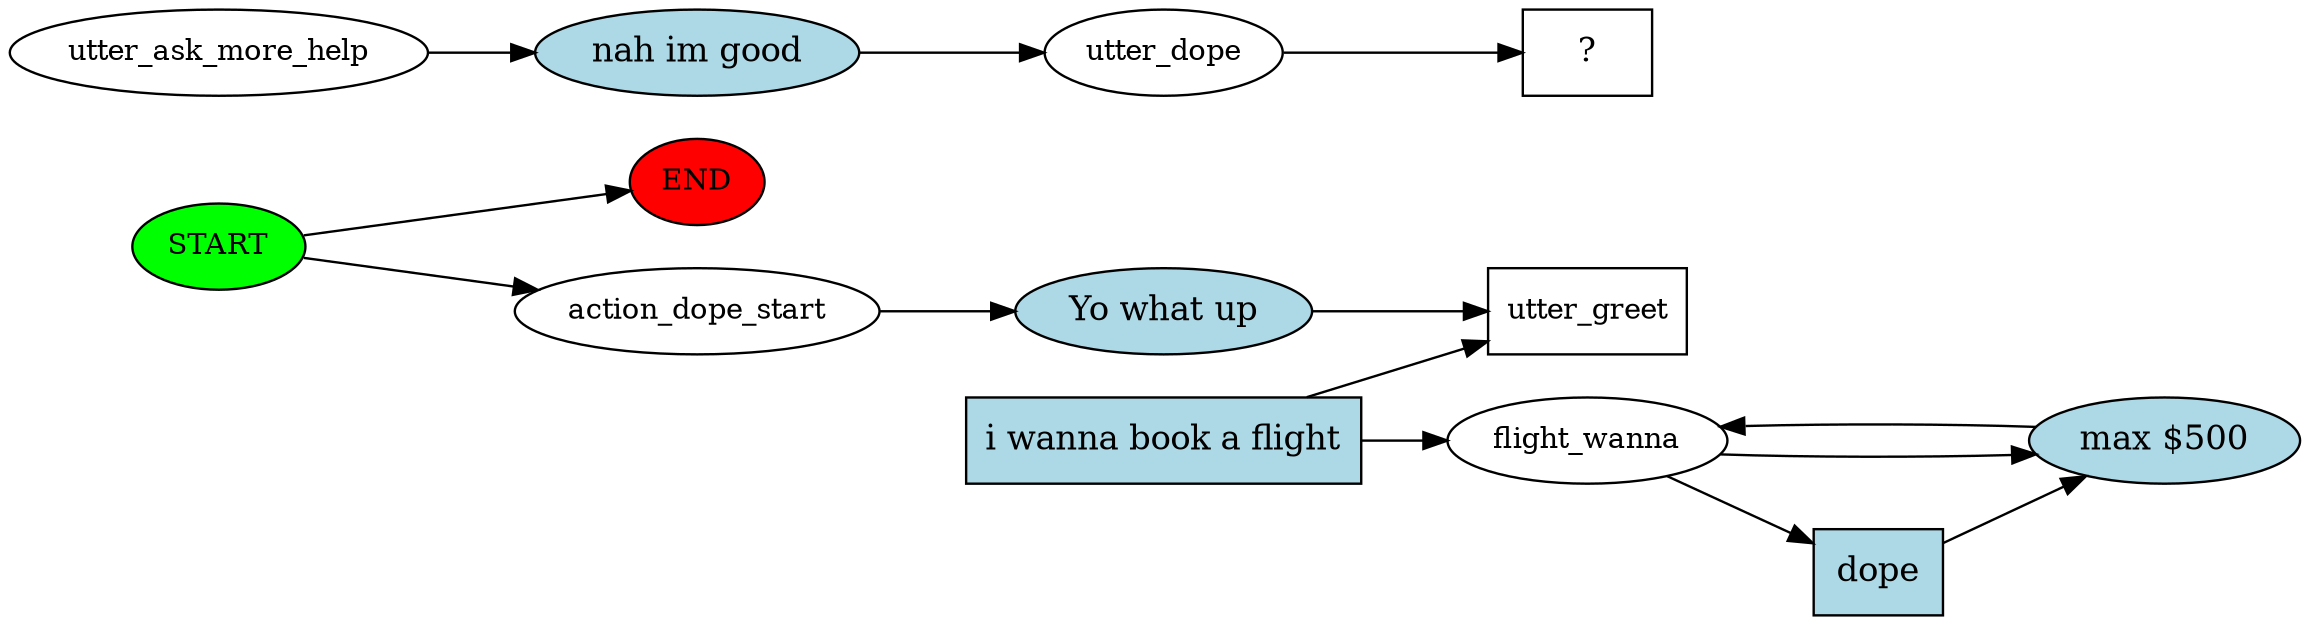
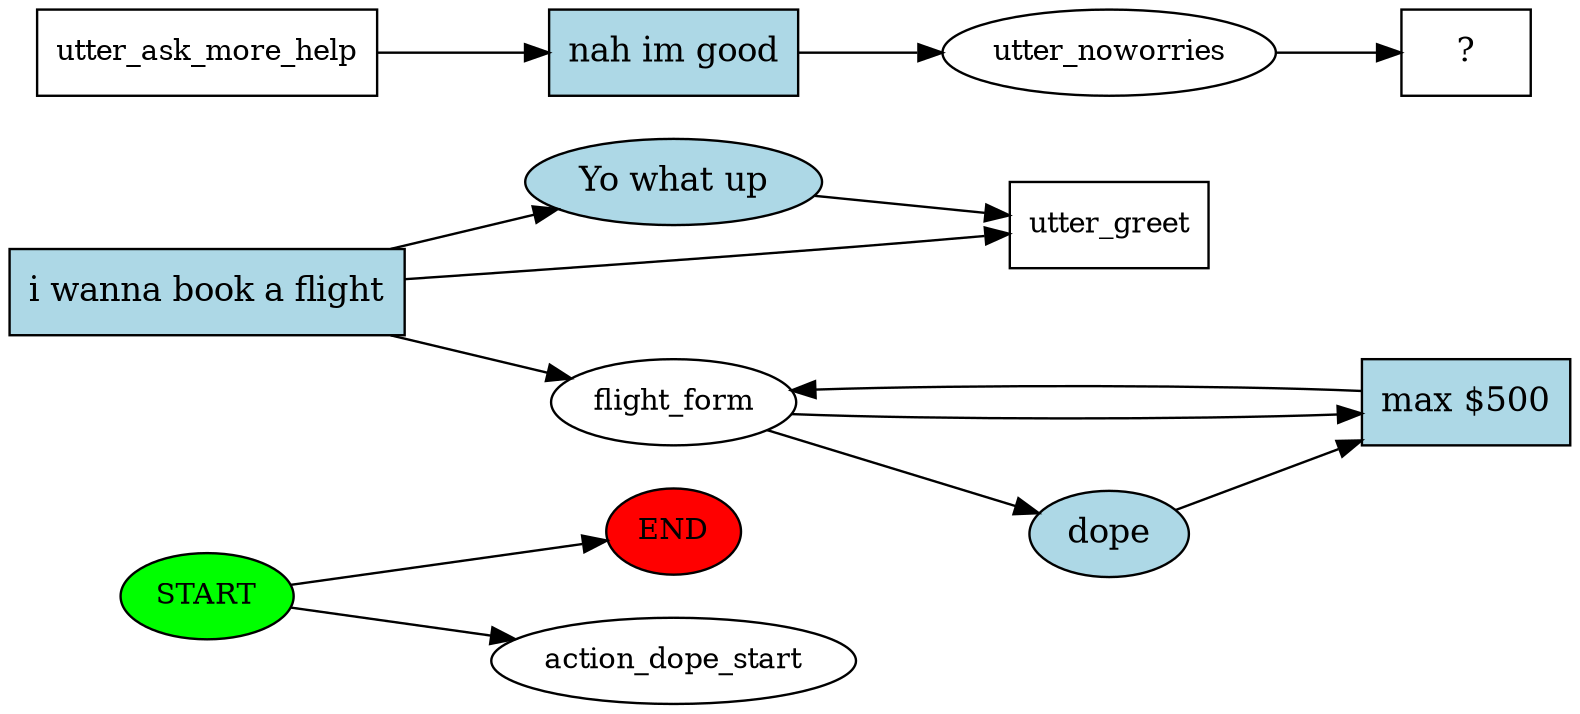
  digraph {
    rankdir=LR
    node [fontsize=12 style=filled]
    n1 [fillcolor=green label=START]
    n2 [fillcolor=red label=END]
    n3 [label=action_dope_start style=""]
    n4 [fillcolor=lightblue label="Yo what up" shape=ellipse fontsize=""]
    n5 [label=utter_greet shape=box style=""]
    n6 [fillcolor=lightblue label="i wanna book a flight" shape=rect fontsize=""]
-   n7 [label=flight_wanna style=""]
-   n8 [fillcolor=lightblue label="max $500" shape=ellipse fontsize=""]
-   n9 [fillcolor=lightblue label=dope shape=rect fontsize=""]
-   n10 [label=utter_ask_more_help style=""]
-   n11 [fillcolor=lightblue label="nah im good" shape=ellipse fontsize=""]
-   n12 [label=utter_dope style=""]
+   n7 [label=flight_form style=""]
+   n8 [fillcolor=lightblue label="max $500" shape=rect fontsize=""]
+   n9 [fillcolor=lightblue label=dope shape=ellipse fontsize=""]
+   n10 [label=utter_ask_more_help shape=box style=""]
+   n11 [fillcolor=lightblue label="nah im good" shape=rect fontsize=""]
+   n12 [label=utter_noworries style=""]
    n13 [label="  ?  " shape=rect fontsize="" style=""]
    n1 -> n2
    n1 -> n3
-   n3 -> n4
+   n6 -> n4
    n4 -> n5
    n6 -> n5
    n6 -> n7
    n7 -> n8
    n7 -> n9
    n8 -> n7
    n9 -> n8
    n10 -> n11
    n11 -> n12
    n12 -> n13
  }
